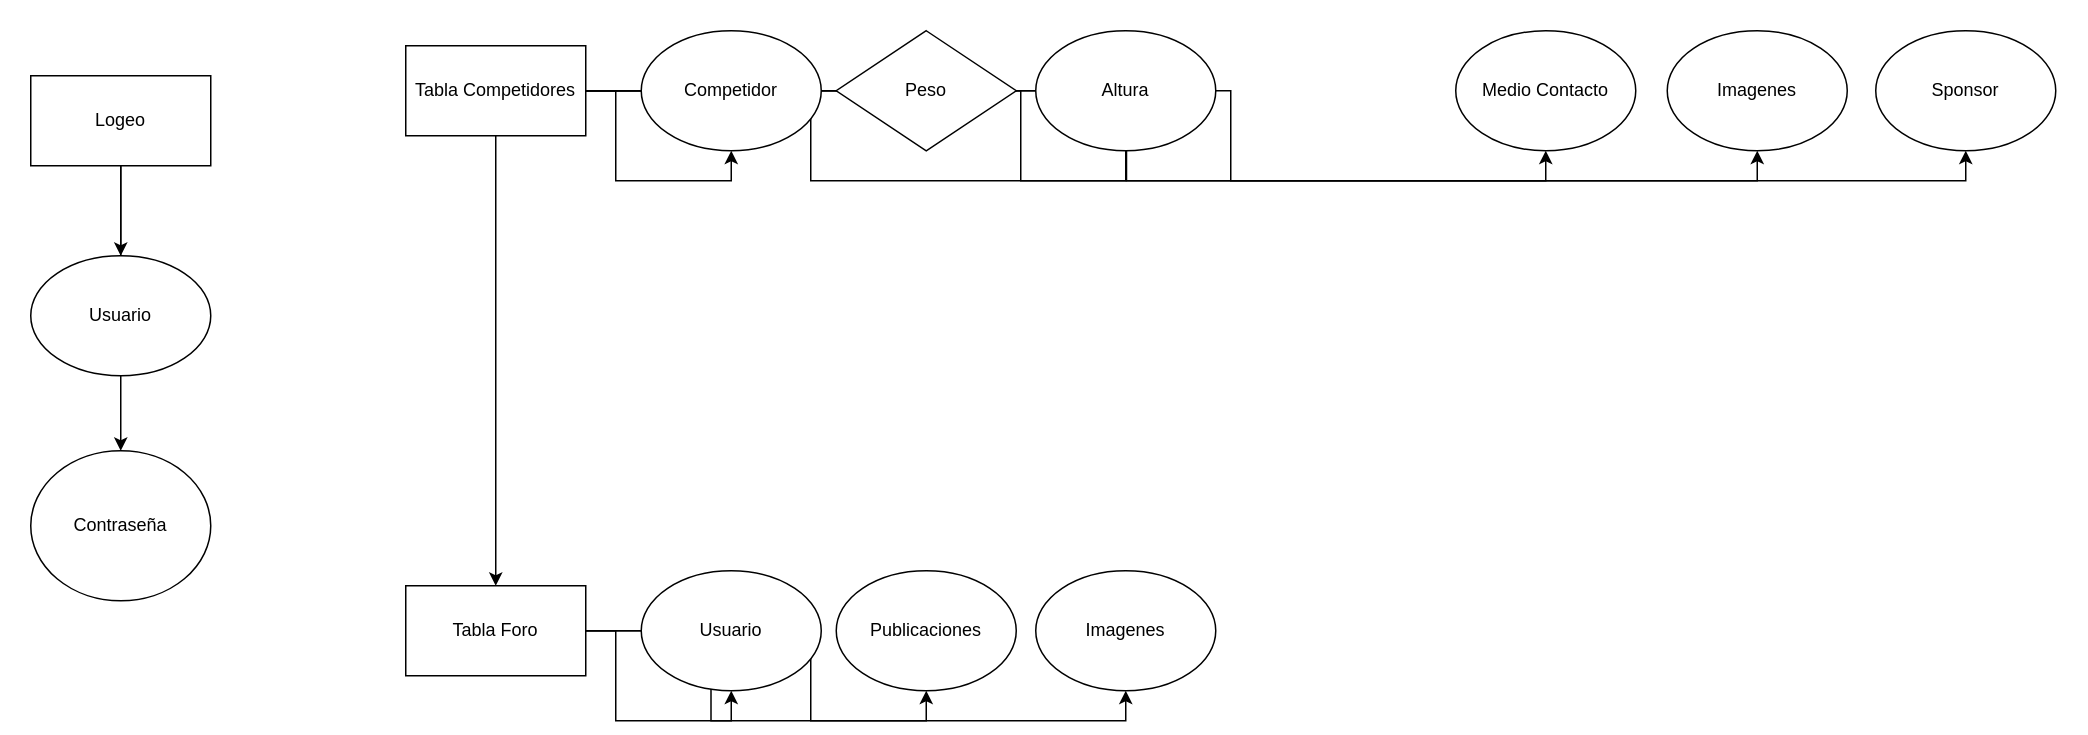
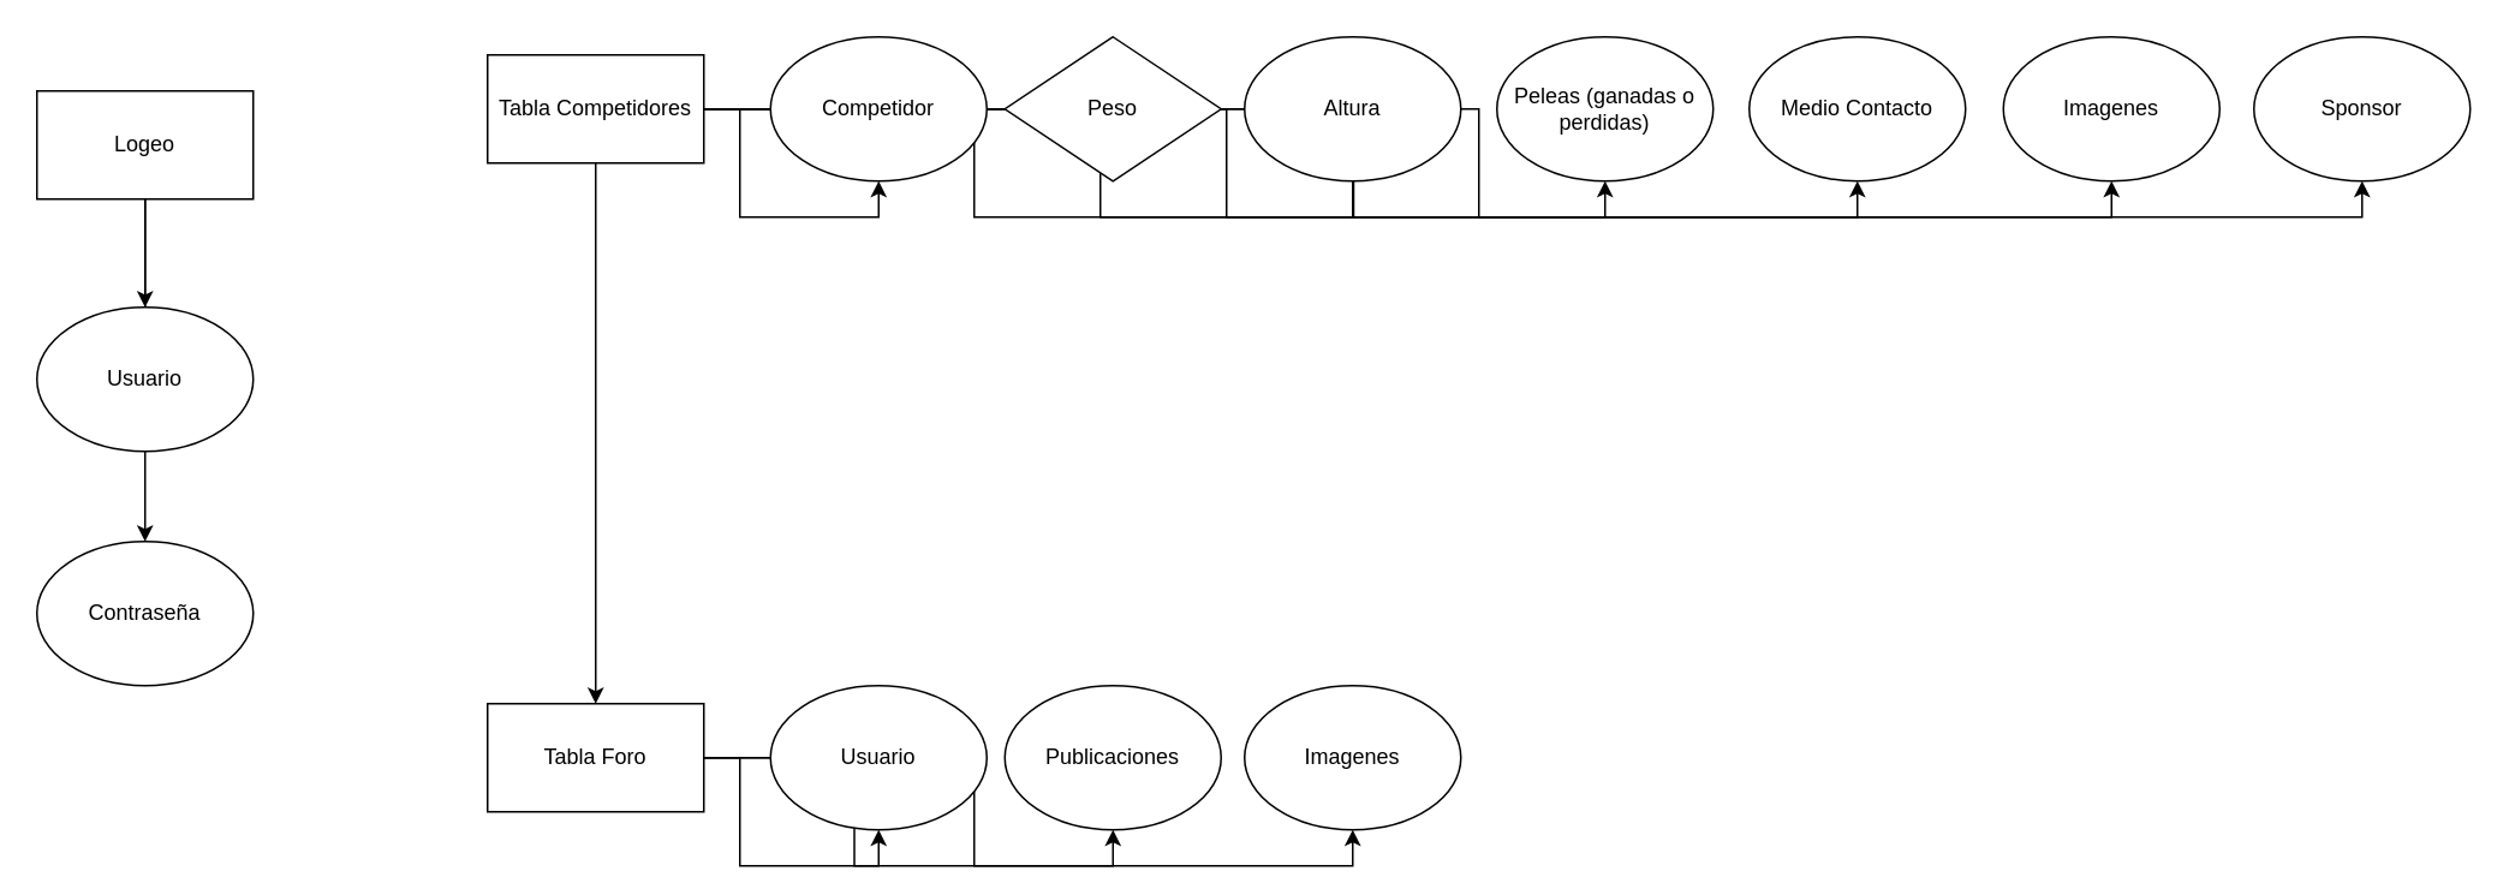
  <mxCell id="0" />
  <mxCell id="1" parent="0" />
  <mxCell id="2" style="edgeStyle=orthogonalEdgeStyle;rounded=0;orthogonalLoop=1;jettySize=auto;html=1;" edge="1" parent="1" source="4" target="21"><mxGeometry relative="1" as="geometry" /></mxCell>
  <mxCell id="3" style="edgeStyle=orthogonalEdgeStyle;rounded=0;orthogonalLoop=1;jettySize=auto;html=1;startArrow=none;" edge="1" parent="1" source="21" target="13"><mxGeometry relative="1" as="geometry" /></mxCell>
  <mxCell id="4" value="Logeo" style="rounded=0;whiteSpace=wrap;html=1;" vertex="1" parent="1"><mxGeometry x="20" y="50" width="120" height="60" as="geometry" /></mxCell>
  <mxCell id="5" style="edgeStyle=orthogonalEdgeStyle;rounded=0;orthogonalLoop=1;jettySize=auto;html=1;entryX=0.5;entryY=1;entryDx=0;entryDy=0;" edge="1" parent="1" source="12" target="18"><mxGeometry relative="1" as="geometry" /></mxCell>
  <mxCell id="6" style="edgeStyle=orthogonalEdgeStyle;rounded=0;orthogonalLoop=1;jettySize=auto;html=1;" edge="1" parent="1" source="12" target="17"><mxGeometry relative="1" as="geometry" /></mxCell>
  <mxCell id="7" style="edgeStyle=orthogonalEdgeStyle;rounded=0;orthogonalLoop=1;jettySize=auto;html=1;entryX=0.5;entryY=1;entryDx=0;entryDy=0;endArrow=none;" edge="1" parent="1" source="12" target="27"><mxGeometry relative="1" as="geometry" /></mxCell>
+ <mxCell id="8" style="edgeStyle=orthogonalEdgeStyle;rounded=0;orthogonalLoop=1;jettySize=auto;html=1;entryX=0.5;entryY=1;entryDx=0;entryDy=0;" edge="1" parent="1" source="12" target="20"><mxGeometry relative="1" as="geometry" /></mxCell>
  <mxCell id="9" style="edgeStyle=orthogonalEdgeStyle;rounded=0;orthogonalLoop=1;jettySize=auto;html=1;entryX=0.5;entryY=1;entryDx=0;entryDy=0;" edge="1" parent="1" source="12" target="19"><mxGeometry relative="1" as="geometry" /></mxCell>
  <mxCell id="10" style="edgeStyle=orthogonalEdgeStyle;rounded=0;orthogonalLoop=1;jettySize=auto;html=1;entryX=0.5;entryY=1;entryDx=0;entryDy=0;" edge="1" parent="1" source="12" target="28"><mxGeometry relative="1" as="geometry" /></mxCell>
  <mxCell id="11" style="edgeStyle=orthogonalEdgeStyle;rounded=0;orthogonalLoop=1;jettySize=auto;html=1;entryX=0.5;entryY=1;entryDx=0;entryDy=0;" edge="1" parent="1" source="12" target="29"><mxGeometry relative="1" as="geometry" /></mxCell>
  <mxCell id="12" value="Tabla Competidores" style="rounded=0;whiteSpace=wrap;html=1;" vertex="1" parent="1"><mxGeometry x="270" y="30" width="120" height="60" as="geometry" /></mxCell>
- <mxCell id="13" value="Contraseña" style="ellipse;whiteSpace=wrap;html=1;" vertex="1" parent="1"><mxGeometry x="20" y="300" width="120" height="100" as="geometry" /></mxCell>
+ <mxCell id="13" value="Contraseña" style="ellipse;whiteSpace=wrap;html=1;" vertex="1" parent="1"><mxGeometry x="20" y="300" width="120" height="80" as="geometry" /></mxCell>
  <mxCell id="14" style="edgeStyle=orthogonalEdgeStyle;rounded=0;orthogonalLoop=1;jettySize=auto;html=1;entryX=0.5;entryY=1;entryDx=0;entryDy=0;" edge="1" parent="1" source="17" target="23"><mxGeometry relative="1" as="geometry" /></mxCell>
  <mxCell id="15" style="edgeStyle=orthogonalEdgeStyle;rounded=0;orthogonalLoop=1;jettySize=auto;html=1;entryX=0.5;entryY=1;entryDx=0;entryDy=0;" edge="1" parent="1" source="17" target="25"><mxGeometry relative="1" as="geometry" /></mxCell>
  <mxCell id="16" style="edgeStyle=orthogonalEdgeStyle;rounded=0;orthogonalLoop=1;jettySize=auto;html=1;entryX=0.5;entryY=1;entryDx=0;entryDy=0;" edge="1" parent="1" source="17" target="24"><mxGeometry relative="1" as="geometry" /></mxCell>
  <mxCell id="17" value="Tabla Foro" style="rounded=0;whiteSpace=wrap;html=1;" vertex="1" parent="1"><mxGeometry x="270" y="390" width="120" height="60" as="geometry" /></mxCell>
  <mxCell id="18" value="Competidor" style="ellipse;whiteSpace=wrap;html=1;" vertex="1" parent="1"><mxGeometry x="427" y="20" width="120" height="80" as="geometry" /></mxCell>
  <mxCell id="19" value="Medio Contacto" style="ellipse;whiteSpace=wrap;html=1;" vertex="1" parent="1"><mxGeometry x="970" y="20" width="120" height="80" as="geometry" /></mxCell>
+ <mxCell id="20" value="Peleas (ganadas o perdidas)" style="ellipse;whiteSpace=wrap;html=1;" vertex="1" parent="1"><mxGeometry x="830" y="20" width="120" height="80" as="geometry" /></mxCell>
  <mxCell id="21" value="Usuario" style="ellipse;whiteSpace=wrap;html=1;" vertex="1" parent="1"><mxGeometry x="20" y="170" width="120" height="80" as="geometry" /></mxCell>
  <mxCell id="22" value="" style="edgeStyle=orthogonalEdgeStyle;rounded=0;orthogonalLoop=1;jettySize=auto;html=1;endArrow=none;" edge="1" parent="1" source="4" target="21"><mxGeometry relative="1" as="geometry"><mxPoint x="80" y="70" as="sourcePoint" /><mxPoint x="80" y="300" as="targetPoint" /></mxGeometry></mxCell>
  <mxCell id="23" value="Usuario" style="ellipse;whiteSpace=wrap;html=1;" vertex="1" parent="1"><mxGeometry x="427" y="380" width="120" height="80" as="geometry" /></mxCell>
  <mxCell id="24" value="Imagenes" style="ellipse;whiteSpace=wrap;html=1;" vertex="1" parent="1"><mxGeometry x="690" y="380" width="120" height="80" as="geometry" /></mxCell>
  <mxCell id="25" value="Publicaciones" style="ellipse;whiteSpace=wrap;html=1;" vertex="1" parent="1"><mxGeometry x="557" y="380" width="120" height="80" as="geometry" /></mxCell>
  <mxCell id="26" value="Peso" style="rhombus;whiteSpace=wrap;html=1;" vertex="1" parent="1"><mxGeometry x="557" y="20" width="120" height="80" as="geometry" /></mxCell>
  <mxCell id="27" value="Altura" style="ellipse;whiteSpace=wrap;html=1;" vertex="1" parent="1"><mxGeometry x="690" y="20" width="120" height="80" as="geometry" /></mxCell>
  <mxCell id="28" value="Imagenes" style="ellipse;whiteSpace=wrap;html=1;" vertex="1" parent="1"><mxGeometry x="1111" y="20" width="120" height="80" as="geometry" /></mxCell>
  <mxCell id="29" value="Sponsor" style="ellipse;whiteSpace=wrap;html=1;" vertex="1" parent="1"><mxGeometry x="1250" y="20" width="120" height="80" as="geometry" /></mxCell>
